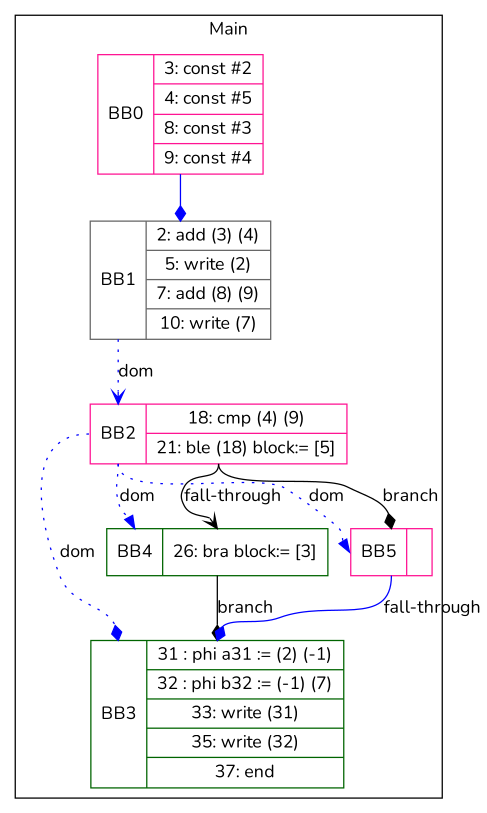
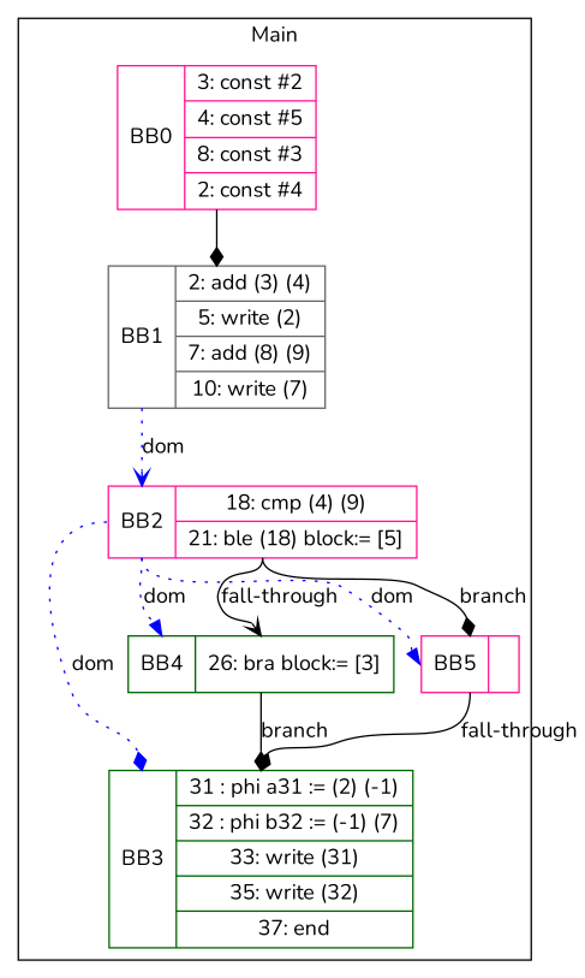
  digraph {
    fontname=Nunito
    node [color=deeppink fontname=Nunito shape=record]
    edge [arrowhead=diamond fontname=Nunito headport=n tailport=s]
-   n1 [label="<b>BB0|{3: const #2|4: const #5|8: const #3|9: const #4}"]
+   n1 [label="<b>BB0|{3: const #2|4: const #5|8: const #3|2: const #4}"]
    n2 [color=gray40 label="<b>BB1|{2: add (3) (4)|5: write (2)|7: add (8) (9)|10: write (7)}"]
    n3 [label="<b>BB2|{18: cmp (4) (9)|21: ble (18) block:= [5]}"]
    n4 [color=darkgreen label="<b>BB3|{31 : phi a31 := (2) (-1)|32 : phi b32 := (-1) (7)|33: write (31)|35: write (32)|37: end}"]
    n5 [color=darkgreen label="<b>BB4|{26: bra block:= [3]}"]
    n6 [label="<b>BB5|}"]
    subgraph cluster_1 {
      label=Main
      n1
      n2
      n3
      n4
      n5
      n6
    }
-   n1 -> n2 [color=blue]
+   n1 -> n2
    n2 -> n3 [arrowhead=vee color=blue headport=b label=dom style=dotted tailport=b]
    n3 -> n4 [color=blue headport=b label=dom style=dotted tailport=b]
    n3 -> n5 [arrowhead=normal color=blue headport=b label=dom style=dotted tailport=b]
    n3 -> n5 [arrowhead=vee label="fall-through"]
    n3 -> n6 [arrowhead=normal color=blue headport=b label=dom style=dotted tailport=b]
    n3 -> n6 [label=branch]
    n5 -> n4 [label=branch]
-   n6 -> n4 [label="fall-through" color=blue]
+   n6 -> n4 [label="fall-through"]
  }
